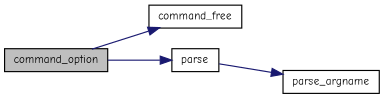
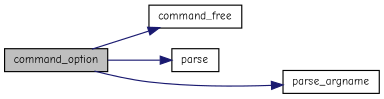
  digraph {
    fontname="Comic Neue"
    rankdir=LR
    node [color=black fillcolor=white fontname="Comic Neue" fontsize=10 shape=record style=filled]
    edge [color=midnightblue fontname="Comic Neue" fontsize=10 labelfontname=Helvetica labelfontsize=10 style=solid]
    n1 [fillcolor=grey75 fontcolor=black height=0.2 label=command_option width=0.4]
    n2 [height=0.2 label=command_free width=0.4]
    n3 [height=0.2 label=parse width=0.4]
    n4 [height=0.2 label=parse_argname width=0.4]
    n1 -> n2
    n1 -> n3
-   n3 -> n4
+   n1 -> n4
  }
